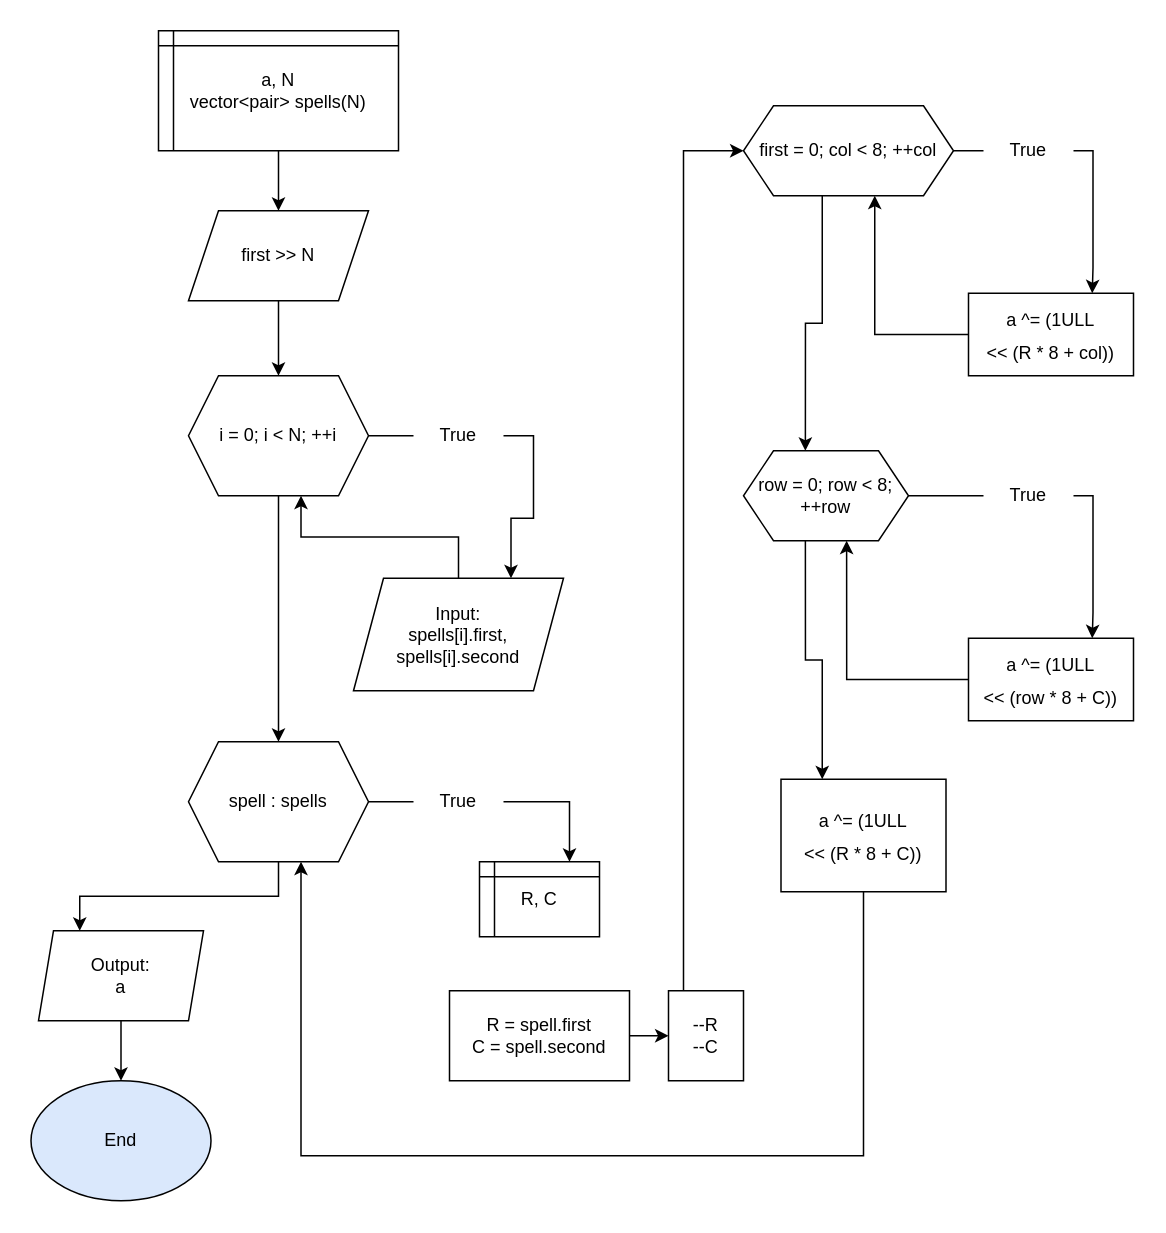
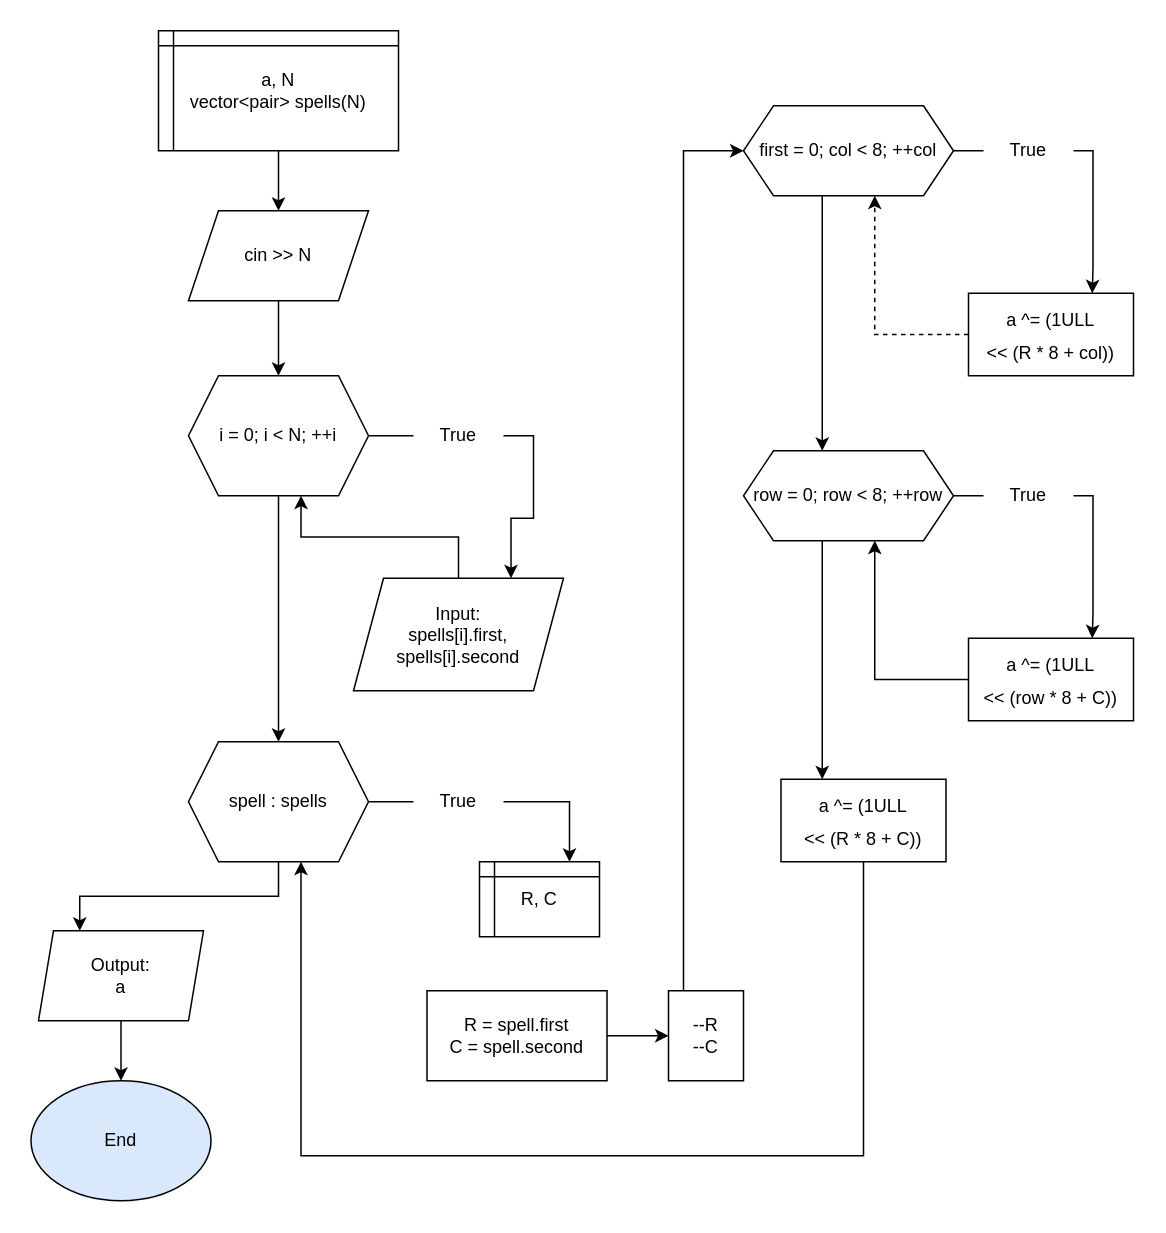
  <mxCell id="0" />
  <mxCell id="1" parent="0" />
  <mxCell id="2" value="" style="edgeStyle=orthogonalEdgeStyle;rounded=0;orthogonalLoop=1;jettySize=auto;html=1;" edge="1" parent="1" source="3" target="5"><mxGeometry relative="1" as="geometry" /></mxCell>
  <mxCell id="3" value="a, N&lt;div&gt;vector&amp;lt;pair&amp;gt; spells(N)&lt;/div&gt;" style="shape=internalStorage;whiteSpace=wrap;html=1;backgroundOutline=1;dx=10;dy=10;" vertex="1" parent="1"><mxGeometry x="105" y="20" width="160" height="80" as="geometry" /></mxCell>
  <mxCell id="4" value="" style="edgeStyle=orthogonalEdgeStyle;rounded=0;orthogonalLoop=1;jettySize=auto;html=1;" edge="1" parent="1" source="5" target="8"><mxGeometry relative="1" as="geometry" /></mxCell>
- <mxCell id="5" value="first &amp;gt;&amp;gt; N" style="shape=parallelogram;perimeter=parallelogramPerimeter;whiteSpace=wrap;html=1;fixedSize=1;" vertex="1" parent="1"><mxGeometry x="125" y="140" width="120" height="60" as="geometry" /></mxCell>
+ <mxCell id="5" value="cin &amp;gt;&amp;gt; N" style="shape=parallelogram;perimeter=parallelogramPerimeter;whiteSpace=wrap;html=1;fixedSize=1;" vertex="1" parent="1"><mxGeometry x="125" y="140" width="120" height="60" as="geometry" /></mxCell>
  <mxCell id="6" style="edgeStyle=orthogonalEdgeStyle;rounded=0;orthogonalLoop=1;jettySize=auto;html=1;entryX=0.75;entryY=0;entryDx=0;entryDy=0;exitX=1;exitY=0.5;exitDx=0;exitDy=0;" edge="1" parent="1" source="12" target="10"><mxGeometry relative="1" as="geometry" /></mxCell>
  <mxCell id="7" style="edgeStyle=orthogonalEdgeStyle;rounded=0;orthogonalLoop=1;jettySize=auto;html=1;" edge="1" parent="1" source="8" target="15"><mxGeometry relative="1" as="geometry" /></mxCell>
  <mxCell id="8" value="i = 0; i &amp;lt; N; ++i" style="shape=hexagon;perimeter=hexagonPerimeter2;whiteSpace=wrap;html=1;fixedSize=1;" vertex="1" parent="1"><mxGeometry x="125" y="250" width="120" height="80" as="geometry" /></mxCell>
  <mxCell id="9" style="edgeStyle=orthogonalEdgeStyle;rounded=0;orthogonalLoop=1;jettySize=auto;html=1;entryX=0.625;entryY=1;entryDx=0;entryDy=0;" edge="1" parent="1" source="10" target="8"><mxGeometry relative="1" as="geometry" /></mxCell>
  <mxCell id="10" value="Input:&lt;div&gt;spells[i].first,&lt;/div&gt;&lt;div&gt;spells[i].second&lt;/div&gt;" style="shape=parallelogram;perimeter=parallelogramPerimeter;whiteSpace=wrap;html=1;fixedSize=1;" vertex="1" parent="1"><mxGeometry x="235" y="385" width="140" height="75" as="geometry" /></mxCell>
  <mxCell id="11" value="" style="edgeStyle=orthogonalEdgeStyle;rounded=0;orthogonalLoop=1;jettySize=auto;html=1;entryX=0;entryY=0.5;entryDx=0;entryDy=0;exitX=1;exitY=0.5;exitDx=0;exitDy=0;endArrow=none;endFill=0;" edge="1" parent="1" source="8" target="12"><mxGeometry relative="1" as="geometry"><mxPoint x="245" y="290" as="sourcePoint" /><mxPoint x="325" y="385" as="targetPoint" /></mxGeometry></mxCell>
  <mxCell id="12" value="True" style="text;html=1;align=center;verticalAlign=middle;whiteSpace=wrap;rounded=0;" vertex="1" parent="1"><mxGeometry x="275" y="275" width="60" height="30" as="geometry" /></mxCell>
  <mxCell id="13" style="edgeStyle=orthogonalEdgeStyle;rounded=0;orthogonalLoop=1;jettySize=auto;html=1;entryX=0.75;entryY=0;entryDx=0;entryDy=0;exitX=1;exitY=0.5;exitDx=0;exitDy=0;" edge="1" parent="1" source="17" target="18"><mxGeometry relative="1" as="geometry"><mxPoint x="340" y="629" as="targetPoint" /></mxGeometry></mxCell>
  <mxCell id="14" style="edgeStyle=orthogonalEdgeStyle;rounded=0;orthogonalLoop=1;jettySize=auto;html=1;entryX=0.25;entryY=0;entryDx=0;entryDy=0;" edge="1" parent="1" source="15" target="40"><mxGeometry relative="1" as="geometry" /></mxCell>
  <mxCell id="15" value="spell : spells" style="shape=hexagon;perimeter=hexagonPerimeter2;whiteSpace=wrap;html=1;fixedSize=1;" vertex="1" parent="1"><mxGeometry x="125" y="494" width="120" height="80" as="geometry" /></mxCell>
  <mxCell id="16" value="" style="edgeStyle=orthogonalEdgeStyle;rounded=0;orthogonalLoop=1;jettySize=auto;html=1;entryX=0;entryY=0.5;entryDx=0;entryDy=0;exitX=1;exitY=0.5;exitDx=0;exitDy=0;endArrow=none;endFill=0;" edge="1" parent="1" source="15" target="17"><mxGeometry relative="1" as="geometry"><mxPoint x="245" y="534" as="sourcePoint" /><mxPoint x="325" y="629" as="targetPoint" /></mxGeometry></mxCell>
  <mxCell id="17" value="True" style="text;html=1;align=center;verticalAlign=middle;whiteSpace=wrap;rounded=0;" vertex="1" parent="1"><mxGeometry x="275" y="519" width="60" height="30" as="geometry" /></mxCell>
  <mxCell id="18" value="R, C" style="shape=internalStorage;whiteSpace=wrap;html=1;backgroundOutline=1;dx=10;dy=10;" vertex="1" parent="1"><mxGeometry x="319" y="574" width="80" height="50" as="geometry" /></mxCell>
  <mxCell id="19" value="" style="edgeStyle=orthogonalEdgeStyle;rounded=0;orthogonalLoop=1;jettySize=auto;html=1;" edge="1" parent="1" source="20" target="22"><mxGeometry relative="1" as="geometry" /></mxCell>
- <mxCell id="20" value="R = spell.first&lt;div&gt;C = spell.second&lt;/div&gt;" style="shape=parallelogram;perimeter=parallelogramPerimeter;whiteSpace=wrap;html=1;fixedSize=1;size=-60.0;" vertex="1" parent="1"><mxGeometry x="299" y="660" width="120" height="60" as="geometry" /></mxCell>
+ <mxCell id="20" value="R = spell.first&lt;div&gt;C = spell.second&lt;/div&gt;" style="shape=parallelogram;perimeter=parallelogramPerimeter;whiteSpace=wrap;html=1;fixedSize=1;size=-60.0;" vertex="1" parent="1"><mxGeometry x="284" y="660" width="120" height="60" as="geometry" /></mxCell>
  <mxCell id="21" style="edgeStyle=orthogonalEdgeStyle;rounded=0;orthogonalLoop=1;jettySize=auto;html=1;entryX=0;entryY=0.5;entryDx=0;entryDy=0;" edge="1" parent="1" source="22" target="25"><mxGeometry relative="1" as="geometry"><Array as="points"><mxPoint x="455" y="100" /></Array></mxGeometry></mxCell>
  <mxCell id="22" value="--R&lt;div&gt;--C&lt;/div&gt;" style="shape=parallelogram;perimeter=parallelogramPerimeter;whiteSpace=wrap;html=1;fixedSize=1;size=-60.0;" vertex="1" parent="1"><mxGeometry x="445" y="660" width="50" height="60" as="geometry" /></mxCell>
  <mxCell id="23" style="edgeStyle=orthogonalEdgeStyle;rounded=0;orthogonalLoop=1;jettySize=auto;html=1;entryX=0.75;entryY=0;entryDx=0;entryDy=0;exitX=1;exitY=0.5;exitDx=0;exitDy=0;" edge="1" parent="1" source="29"><mxGeometry relative="1" as="geometry"><mxPoint x="721" y="83" as="sourcePoint" /><mxPoint x="727.5" y="195" as="targetPoint" /><Array as="points"><mxPoint x="728" y="100" /><mxPoint x="728" y="178" /><mxPoint x="728" y="178" /></Array></mxGeometry></mxCell>
  <mxCell id="24" style="edgeStyle=orthogonalEdgeStyle;rounded=0;orthogonalLoop=1;jettySize=auto;html=1;exitX=0.375;exitY=1;exitDx=0;exitDy=0;entryX=0.375;entryY=0;entryDx=0;entryDy=0;" edge="1" parent="1" source="25" target="32"><mxGeometry relative="1" as="geometry" /></mxCell>
  <mxCell id="25" value="first = 0; col &amp;lt; 8; ++col" style="shape=hexagon;perimeter=hexagonPerimeter2;whiteSpace=wrap;html=1;fixedSize=1;" vertex="1" parent="1"><mxGeometry x="495" y="70" width="140" height="60" as="geometry" /></mxCell>
- <mxCell id="26" style="edgeStyle=orthogonalEdgeStyle;rounded=0;orthogonalLoop=1;jettySize=auto;html=1;entryX=0.625;entryY=1;entryDx=0;entryDy=0;" edge="1" parent="1" source="27" target="25"><mxGeometry relative="1" as="geometry" /></mxCell>
+ <mxCell id="26" style="edgeStyle=orthogonalEdgeStyle;rounded=0;orthogonalLoop=1;jettySize=auto;html=1;entryX=0.625;entryY=1;entryDx=0;entryDy=0;dashed=1;" edge="1" parent="1" source="27" target="25"><mxGeometry relative="1" as="geometry" /></mxCell>
  <mxCell id="27" value="&lt;div style=&quot;line-height: 22px; white-space: pre;&quot;&gt;&lt;font face=&quot;Helvetica&quot; style=&quot;&quot;&gt;a ^= (1ULL&lt;/font&gt;&lt;/div&gt;&lt;div style=&quot;line-height: 22px; white-space: pre;&quot;&gt;&lt;font face=&quot;Helvetica&quot; style=&quot;&quot;&gt;&amp;lt;&amp;lt; (R * 8 + col))&lt;/font&gt;&lt;/div&gt;" style="shape=parallelogram;perimeter=parallelogramPerimeter;whiteSpace=wrap;html=1;fixedSize=1;size=-60;" vertex="1" parent="1"><mxGeometry x="645" y="195" width="110" height="55" as="geometry" /></mxCell>
  <mxCell id="28" value="" style="edgeStyle=orthogonalEdgeStyle;rounded=0;orthogonalLoop=1;jettySize=auto;html=1;entryX=0;entryY=0.5;entryDx=0;entryDy=0;exitX=1;exitY=0.5;exitDx=0;exitDy=0;endArrow=none;endFill=0;" edge="1" parent="1" source="25" target="29"><mxGeometry relative="1" as="geometry"><mxPoint x="625" y="100" as="sourcePoint" /><mxPoint x="705" y="195" as="targetPoint" /></mxGeometry></mxCell>
  <mxCell id="29" value="True" style="text;html=1;align=center;verticalAlign=middle;whiteSpace=wrap;rounded=0;" vertex="1" parent="1"><mxGeometry x="655" y="85" width="60" height="30" as="geometry" /></mxCell>
  <mxCell id="30" style="edgeStyle=orthogonalEdgeStyle;rounded=0;orthogonalLoop=1;jettySize=auto;html=1;entryX=0.75;entryY=0;entryDx=0;entryDy=0;exitX=1;exitY=0.5;exitDx=0;exitDy=0;" edge="1" parent="1" source="36"><mxGeometry relative="1" as="geometry"><mxPoint x="721" y="313" as="sourcePoint" /><mxPoint x="727.5" y="425" as="targetPoint" /><Array as="points"><mxPoint x="728" y="330" /><mxPoint x="728" y="408" /><mxPoint x="728" y="408" /></Array></mxGeometry></mxCell>
  <mxCell id="31" style="edgeStyle=orthogonalEdgeStyle;rounded=0;orthogonalLoop=1;jettySize=auto;html=1;exitX=0.375;exitY=1;exitDx=0;exitDy=0;entryX=0.25;entryY=0;entryDx=0;entryDy=0;" edge="1" parent="1" source="32" target="38"><mxGeometry relative="1" as="geometry" /></mxCell>
- <mxCell id="32" value="row = 0; row &amp;lt; 8; ++row" style="shape=hexagon;perimeter=hexagonPerimeter2;whiteSpace=wrap;html=1;fixedSize=1;" vertex="1" parent="1"><mxGeometry x="495" y="300" width="110" height="60" as="geometry" /></mxCell>
+ <mxCell id="32" value="row = 0; row &amp;lt; 8; ++row" style="shape=hexagon;perimeter=hexagonPerimeter2;whiteSpace=wrap;html=1;fixedSize=1;" vertex="1" parent="1"><mxGeometry x="495" y="300" width="140" height="60" as="geometry" /></mxCell>
  <mxCell id="33" style="edgeStyle=orthogonalEdgeStyle;rounded=0;orthogonalLoop=1;jettySize=auto;html=1;entryX=0.625;entryY=1;entryDx=0;entryDy=0;" edge="1" parent="1" source="34" target="32"><mxGeometry relative="1" as="geometry" /></mxCell>
  <mxCell id="34" value="&lt;div style=&quot;line-height: 22px; white-space: pre;&quot;&gt;&lt;font face=&quot;Helvetica&quot; style=&quot;&quot;&gt;a ^= (1ULL&lt;/font&gt;&lt;/div&gt;&lt;div style=&quot;line-height: 22px; white-space: pre;&quot;&gt;&lt;font face=&quot;Helvetica&quot; style=&quot;&quot;&gt;&amp;lt;&amp;lt; (row * 8 + C))&lt;/font&gt;&lt;/div&gt;" style="shape=parallelogram;perimeter=parallelogramPerimeter;whiteSpace=wrap;html=1;fixedSize=1;size=-60;" vertex="1" parent="1"><mxGeometry x="645" y="425" width="110" height="55" as="geometry" /></mxCell>
  <mxCell id="35" value="" style="edgeStyle=orthogonalEdgeStyle;rounded=0;orthogonalLoop=1;jettySize=auto;html=1;entryX=0;entryY=0.5;entryDx=0;entryDy=0;exitX=1;exitY=0.5;exitDx=0;exitDy=0;endArrow=none;endFill=0;" edge="1" parent="1" source="32" target="36"><mxGeometry relative="1" as="geometry"><mxPoint x="625" y="330" as="sourcePoint" /><mxPoint x="705" y="425" as="targetPoint" /></mxGeometry></mxCell>
  <mxCell id="36" value="True" style="text;html=1;align=center;verticalAlign=middle;whiteSpace=wrap;rounded=0;" vertex="1" parent="1"><mxGeometry x="655" y="315" width="60" height="30" as="geometry" /></mxCell>
  <mxCell id="37" style="edgeStyle=orthogonalEdgeStyle;rounded=0;orthogonalLoop=1;jettySize=auto;html=1;entryX=0.625;entryY=1;entryDx=0;entryDy=0;" edge="1" parent="1" source="38" target="15"><mxGeometry relative="1" as="geometry"><Array as="points"><mxPoint x="575" y="770" /><mxPoint x="200" y="770" /></Array></mxGeometry></mxCell>
- <mxCell id="38" value="&lt;div style=&quot;line-height: 22px; white-space: pre;&quot;&gt;&lt;font face=&quot;Helvetica&quot; style=&quot;&quot;&gt;a ^= (1ULL&lt;/font&gt;&lt;/div&gt;&lt;div style=&quot;line-height: 22px; white-space: pre;&quot;&gt;&lt;font face=&quot;Helvetica&quot; style=&quot;&quot;&gt;&amp;lt;&amp;lt; (R * 8 + C))&lt;/font&gt;&lt;/div&gt;" style="shape=parallelogram;perimeter=parallelogramPerimeter;whiteSpace=wrap;html=1;fixedSize=1;size=-60;" vertex="1" parent="1"><mxGeometry x="520" y="519" width="110" height="75" as="geometry" /></mxCell>
+ <mxCell id="38" value="&lt;div style=&quot;line-height: 22px; white-space: pre;&quot;&gt;&lt;font face=&quot;Helvetica&quot; style=&quot;&quot;&gt;a ^= (1ULL&lt;/font&gt;&lt;/div&gt;&lt;div style=&quot;line-height: 22px; white-space: pre;&quot;&gt;&lt;font face=&quot;Helvetica&quot; style=&quot;&quot;&gt;&amp;lt;&amp;lt; (R * 8 + C))&lt;/font&gt;&lt;/div&gt;" style="shape=parallelogram;perimeter=parallelogramPerimeter;whiteSpace=wrap;html=1;fixedSize=1;size=-60;" vertex="1" parent="1"><mxGeometry x="520" y="519" width="110" height="55" as="geometry" /></mxCell>
  <mxCell id="39" value="" style="edgeStyle=orthogonalEdgeStyle;rounded=0;orthogonalLoop=1;jettySize=auto;html=1;" edge="1" parent="1" source="40" target="41"><mxGeometry relative="1" as="geometry" /></mxCell>
  <mxCell id="40" value="Output:&lt;div&gt;a&lt;/div&gt;" style="shape=parallelogram;perimeter=parallelogramPerimeter;whiteSpace=wrap;html=1;fixedSize=1;size=10;" vertex="1" parent="1"><mxGeometry x="25" y="620" width="110" height="60" as="geometry" /></mxCell>
  <mxCell id="41" value="End" style="ellipse;whiteSpace=wrap;html=1;fillColor=#dae8fc;" vertex="1" parent="1"><mxGeometry x="20" y="720" width="120" height="80" as="geometry" /></mxCell>
